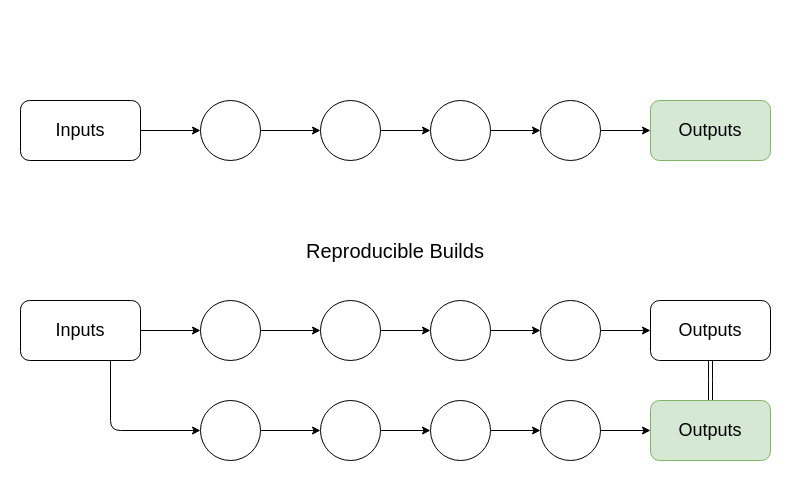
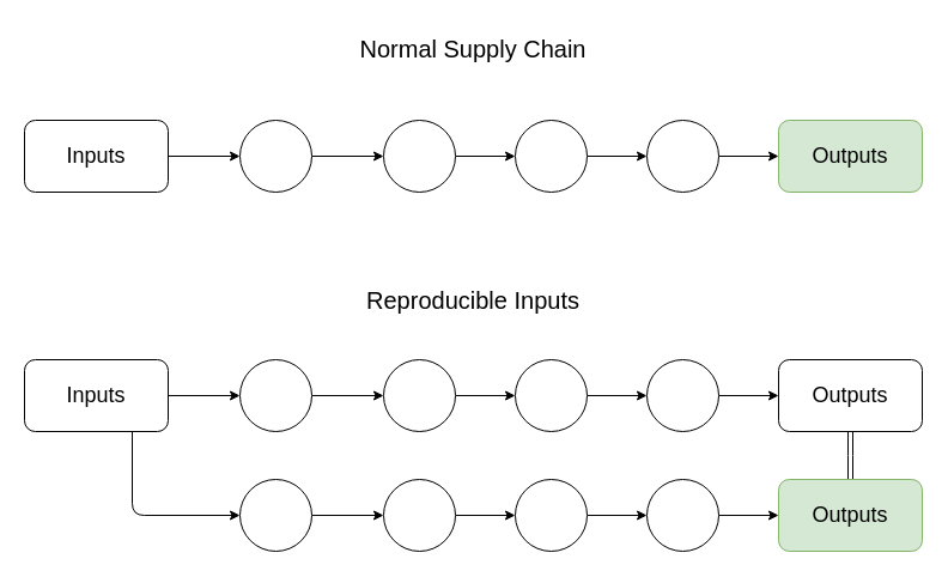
  <mxCell id="0" />
  <mxCell id="1" parent="0" />
  <mxCell id="2" style="edgeStyle=orthogonalEdgeStyle;rounded=1;orthogonalLoop=1;jettySize=auto;html=1;exitX=1;exitY=0.5;exitDx=0;exitDy=0;entryX=0;entryY=0.5;entryDx=0;entryDy=0;fontSize=18;fontStyle=0;" edge="1" parent="1" source="3" target="12"><mxGeometry relative="1" as="geometry" /></mxCell>
  <mxCell id="3" value="Inputs" style="rounded=1;whiteSpace=wrap;html=1;fontSize=18;fontStyle=0;" vertex="1" parent="1"><mxGeometry x="20" y="100" width="120" height="60" as="geometry" /></mxCell>
  <mxCell id="4" style="edgeStyle=orthogonalEdgeStyle;rounded=1;orthogonalLoop=1;jettySize=auto;html=1;exitX=1;exitY=0.5;exitDx=0;exitDy=0;entryX=0;entryY=0.5;entryDx=0;entryDy=0;fontSize=18;fontStyle=0;" edge="1" parent="1" source="6" target="20"><mxGeometry relative="1" as="geometry" /></mxCell>
  <mxCell id="5" style="rounded=1;orthogonalLoop=1;jettySize=auto;html=1;exitX=0.75;exitY=1;exitDx=0;exitDy=0;entryX=0;entryY=0.5;entryDx=0;entryDy=0;fontSize=18;fontStyle=0;edgeStyle=orthogonalEdgeStyle;" edge="1" parent="1" source="6" target="28"><mxGeometry relative="1" as="geometry" /></mxCell>
  <mxCell id="6" value="Inputs" style="rounded=1;whiteSpace=wrap;html=1;fontSize=18;fontStyle=0;" vertex="1" parent="1"><mxGeometry x="20" y="300" width="120" height="60" as="geometry" /></mxCell>
  <mxCell id="7" value="Outputs" style="rounded=1;whiteSpace=wrap;html=1;fontSize=18;fontStyle=0;fillColor=#d5e8d4;strokeColor=#82b366;" vertex="1" parent="1"><mxGeometry x="650" y="100" width="120" height="60" as="geometry" /></mxCell>
  <mxCell id="8" style="edgeStyle=orthogonalEdgeStyle;curved=1;rounded=0;orthogonalLoop=1;jettySize=auto;html=1;exitX=0.5;exitY=1;exitDx=0;exitDy=0;entryX=0.5;entryY=0;entryDx=0;entryDy=0;fontSize=18;startArrow=classic;startFill=1;dashed=1;dashPattern=1 1;strokeColor=none;" edge="1" parent="1" source="10" target="35"><mxGeometry relative="1" as="geometry" /></mxCell>
  <mxCell id="9" style="edgeStyle=orthogonalEdgeStyle;rounded=1;orthogonalLoop=1;jettySize=auto;html=1;exitX=0.5;exitY=1;exitDx=0;exitDy=0;fontSize=18;strokeColor=#000000;shape=link;" edge="1" parent="1" source="10"><mxGeometry relative="1" as="geometry"><mxPoint x="710" y="400" as="targetPoint" /></mxGeometry></mxCell>
  <mxCell id="10" value="Outputs" style="rounded=1;whiteSpace=wrap;html=1;fontSize=18;fontStyle=0;" vertex="1" parent="1"><mxGeometry x="650" y="300" width="120" height="60" as="geometry" /></mxCell>
  <mxCell id="11" style="edgeStyle=orthogonalEdgeStyle;rounded=1;orthogonalLoop=1;jettySize=auto;html=1;exitX=1;exitY=0.5;exitDx=0;exitDy=0;entryX=0;entryY=0.5;entryDx=0;entryDy=0;fontSize=18;fontStyle=0;" edge="1" parent="1" source="12" target="14"><mxGeometry relative="1" as="geometry" /></mxCell>
  <mxCell id="12" value="" style="ellipse;whiteSpace=wrap;html=1;aspect=fixed;fontSize=18;fontStyle=0;" vertex="1" parent="1"><mxGeometry x="200" y="100" width="60" height="60" as="geometry" /></mxCell>
  <mxCell id="13" style="edgeStyle=orthogonalEdgeStyle;rounded=1;orthogonalLoop=1;jettySize=auto;html=1;exitX=1;exitY=0.5;exitDx=0;exitDy=0;entryX=0;entryY=0.5;entryDx=0;entryDy=0;fontSize=18;fontStyle=0;" edge="1" parent="1" source="14" target="16"><mxGeometry relative="1" as="geometry" /></mxCell>
  <mxCell id="14" value="" style="ellipse;whiteSpace=wrap;html=1;aspect=fixed;fontSize=18;fontStyle=0;" vertex="1" parent="1"><mxGeometry x="320" y="100" width="60" height="60" as="geometry" /></mxCell>
  <mxCell id="15" style="edgeStyle=orthogonalEdgeStyle;rounded=1;orthogonalLoop=1;jettySize=auto;html=1;exitX=1;exitY=0.5;exitDx=0;exitDy=0;entryX=0;entryY=0.5;entryDx=0;entryDy=0;fontSize=18;fontStyle=0;" edge="1" parent="1" source="16" target="18"><mxGeometry relative="1" as="geometry" /></mxCell>
  <mxCell id="16" value="" style="ellipse;whiteSpace=wrap;html=1;aspect=fixed;fontSize=18;fontStyle=0;" vertex="1" parent="1"><mxGeometry x="430" y="100" width="60" height="60" as="geometry" /></mxCell>
  <mxCell id="17" style="edgeStyle=orthogonalEdgeStyle;rounded=1;orthogonalLoop=1;jettySize=auto;html=1;exitX=1;exitY=0.5;exitDx=0;exitDy=0;entryX=0;entryY=0.5;entryDx=0;entryDy=0;fontSize=18;fontStyle=0;" edge="1" parent="1" source="18" target="7"><mxGeometry relative="1" as="geometry" /></mxCell>
  <mxCell id="18" value="" style="ellipse;whiteSpace=wrap;html=1;aspect=fixed;fontSize=18;fontStyle=0;" vertex="1" parent="1"><mxGeometry x="540" y="100" width="60" height="60" as="geometry" /></mxCell>
  <mxCell id="19" style="edgeStyle=orthogonalEdgeStyle;rounded=1;orthogonalLoop=1;jettySize=auto;html=1;exitX=1;exitY=0.5;exitDx=0;exitDy=0;entryX=0;entryY=0.5;entryDx=0;entryDy=0;fontSize=18;fontStyle=0;" edge="1" parent="1" source="20" target="22"><mxGeometry relative="1" as="geometry" /></mxCell>
  <mxCell id="20" value="" style="ellipse;whiteSpace=wrap;html=1;aspect=fixed;fontSize=18;fontStyle=0;" vertex="1" parent="1"><mxGeometry x="200" y="300" width="60" height="60" as="geometry" /></mxCell>
  <mxCell id="21" style="edgeStyle=orthogonalEdgeStyle;rounded=1;orthogonalLoop=1;jettySize=auto;html=1;exitX=1;exitY=0.5;exitDx=0;exitDy=0;entryX=0;entryY=0.5;entryDx=0;entryDy=0;fontSize=18;fontStyle=0;" edge="1" parent="1" source="22" target="24"><mxGeometry relative="1" as="geometry" /></mxCell>
  <mxCell id="22" value="" style="ellipse;whiteSpace=wrap;html=1;aspect=fixed;fontSize=18;fontStyle=0;" vertex="1" parent="1"><mxGeometry x="320" y="300" width="60" height="60" as="geometry" /></mxCell>
  <mxCell id="23" style="edgeStyle=orthogonalEdgeStyle;rounded=1;orthogonalLoop=1;jettySize=auto;html=1;exitX=1;exitY=0.5;exitDx=0;exitDy=0;entryX=0;entryY=0.5;entryDx=0;entryDy=0;fontSize=18;fontStyle=0;" edge="1" parent="1" source="24" target="26"><mxGeometry relative="1" as="geometry" /></mxCell>
  <mxCell id="24" value="" style="ellipse;whiteSpace=wrap;html=1;aspect=fixed;fontSize=18;fontStyle=0;" vertex="1" parent="1"><mxGeometry x="430" y="300" width="60" height="60" as="geometry" /></mxCell>
  <mxCell id="25" style="edgeStyle=orthogonalEdgeStyle;rounded=1;orthogonalLoop=1;jettySize=auto;html=1;exitX=1;exitY=0.5;exitDx=0;exitDy=0;entryX=0;entryY=0.5;entryDx=0;entryDy=0;fontSize=18;fontStyle=0;" edge="1" parent="1" source="26" target="10"><mxGeometry relative="1" as="geometry" /></mxCell>
  <mxCell id="26" value="" style="ellipse;whiteSpace=wrap;html=1;aspect=fixed;fontSize=18;fontStyle=0;" vertex="1" parent="1"><mxGeometry x="540" y="300" width="60" height="60" as="geometry" /></mxCell>
  <mxCell id="27" style="edgeStyle=orthogonalEdgeStyle;rounded=1;orthogonalLoop=1;jettySize=auto;html=1;exitX=1;exitY=0.5;exitDx=0;exitDy=0;entryX=0;entryY=0.5;entryDx=0;entryDy=0;fontSize=18;fontStyle=0;" edge="1" parent="1" source="28" target="30"><mxGeometry relative="1" as="geometry" /></mxCell>
  <mxCell id="28" value="" style="ellipse;whiteSpace=wrap;html=1;aspect=fixed;fontSize=18;fontStyle=0;" vertex="1" parent="1"><mxGeometry x="200" y="400" width="60" height="60" as="geometry" /></mxCell>
  <mxCell id="29" style="edgeStyle=orthogonalEdgeStyle;rounded=1;orthogonalLoop=1;jettySize=auto;html=1;exitX=1;exitY=0.5;exitDx=0;exitDy=0;entryX=0;entryY=0.5;entryDx=0;entryDy=0;fontSize=18;fontStyle=0;" edge="1" parent="1" source="30" target="32"><mxGeometry relative="1" as="geometry" /></mxCell>
  <mxCell id="30" value="" style="ellipse;whiteSpace=wrap;html=1;aspect=fixed;fontSize=18;fontStyle=0;" vertex="1" parent="1"><mxGeometry x="320" y="400" width="60" height="60" as="geometry" /></mxCell>
  <mxCell id="31" style="edgeStyle=orthogonalEdgeStyle;rounded=1;orthogonalLoop=1;jettySize=auto;html=1;exitX=1;exitY=0.5;exitDx=0;exitDy=0;entryX=0;entryY=0.5;entryDx=0;entryDy=0;fontSize=18;fontStyle=0;" edge="1" parent="1" source="32" target="34"><mxGeometry relative="1" as="geometry" /></mxCell>
  <mxCell id="32" value="" style="ellipse;whiteSpace=wrap;html=1;aspect=fixed;fontSize=18;fontStyle=0;" vertex="1" parent="1"><mxGeometry x="430" y="400" width="60" height="60" as="geometry" /></mxCell>
  <mxCell id="33" style="edgeStyle=orthogonalEdgeStyle;rounded=1;orthogonalLoop=1;jettySize=auto;html=1;exitX=1;exitY=0.5;exitDx=0;exitDy=0;entryX=0;entryY=0.5;entryDx=0;entryDy=0;fontSize=18;" edge="1" parent="1" source="34" target="35"><mxGeometry relative="1" as="geometry" /></mxCell>
  <mxCell id="34" value="" style="ellipse;whiteSpace=wrap;html=1;aspect=fixed;fontSize=18;fontStyle=0;" vertex="1" parent="1"><mxGeometry x="540" y="400" width="60" height="60" as="geometry" /></mxCell>
  <mxCell id="35" value="Outputs" style="rounded=1;whiteSpace=wrap;html=1;fontSize=18;fontStyle=0;fillColor=#d5e8d4;strokeColor=#82b366;" vertex="1" parent="1"><mxGeometry x="650" y="400" width="120" height="60" as="geometry" /></mxCell>
- <mxCell id="37" value="Reproducible Builds" style="text;html=1;strokeColor=none;fillColor=none;align=center;verticalAlign=middle;whiteSpace=wrap;rounded=0;fontSize=20;" vertex="1" parent="1"><mxGeometry x="20" y="230" width="750" height="40" as="geometry" /></mxCell>
+ <mxCell id="36" value="Normal Supply Chain" style="text;html=1;strokeColor=none;fillColor=none;align=center;verticalAlign=middle;whiteSpace=wrap;rounded=0;fontSize=20;" vertex="1" parent="1"><mxGeometry x="20" y="20" width="750" height="40" as="geometry" /></mxCell>
+ <mxCell id="37" value="Reproducible Inputs" style="text;html=1;strokeColor=none;fillColor=none;align=center;verticalAlign=middle;whiteSpace=wrap;rounded=0;fontSize=20;" vertex="1" parent="1"><mxGeometry x="20" y="230" width="750" height="40" as="geometry" /></mxCell>
